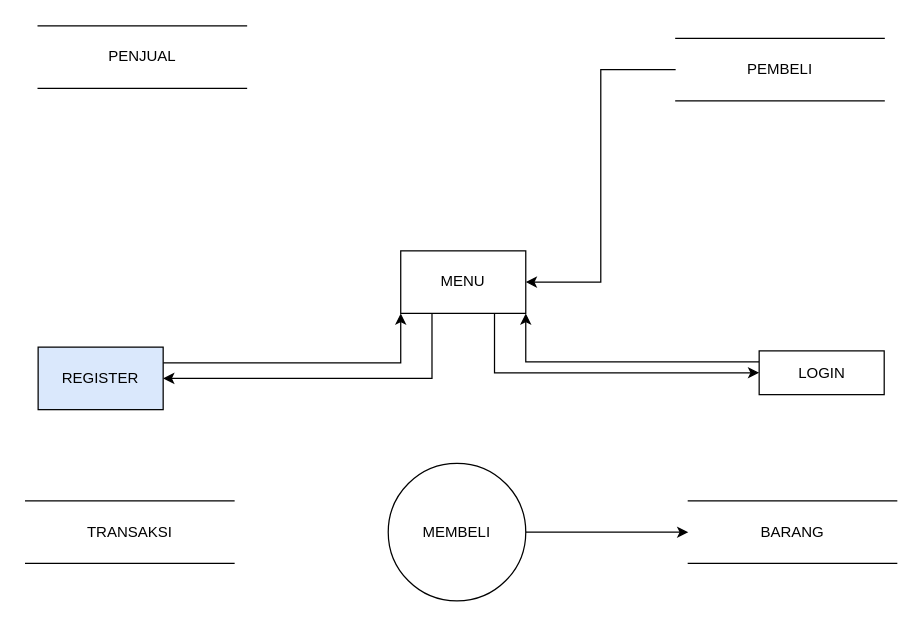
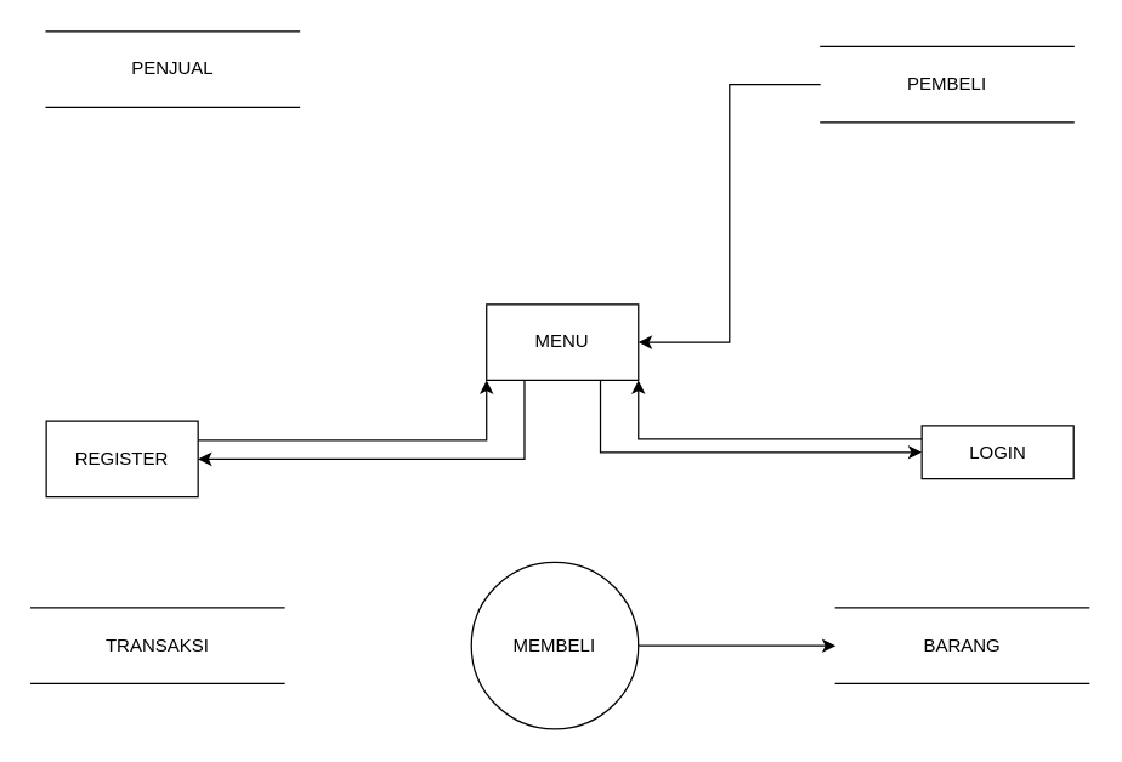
  <mxCell id="0" />
  <mxCell id="1" parent="0" />
  <mxCell id="2" value="PENJUAL" style="html=1;dashed=0;whiteSpace=wrap;shape=partialRectangle;right=0;left=0;" vertex="1" parent="1"><mxGeometry x="30" y="20" width="166.67" height="50" as="geometry" /></mxCell>
  <mxCell id="3" style="edgeStyle=orthogonalEdgeStyle;rounded=0;orthogonalLoop=1;jettySize=auto;html=1;entryX=1;entryY=0.5;entryDx=0;entryDy=0;" edge="1" parent="1" source="4" target="9"><mxGeometry relative="1" as="geometry" /></mxCell>
  <mxCell id="4" value="PEMBELI" style="html=1;dashed=0;whiteSpace=wrap;shape=partialRectangle;right=0;left=0;" vertex="1" parent="1"><mxGeometry x="540" y="30" width="166.67" height="50" as="geometry" /></mxCell>
  <mxCell id="5" value="TRANSAKSI" style="html=1;dashed=0;whiteSpace=wrap;shape=partialRectangle;right=0;left=0;" vertex="1" parent="1"><mxGeometry x="20" y="400" width="166.67" height="50" as="geometry" /></mxCell>
  <mxCell id="6" value="BARANG" style="html=1;dashed=0;whiteSpace=wrap;shape=partialRectangle;right=0;left=0;" vertex="1" parent="1"><mxGeometry x="550" y="400" width="166.67" height="50" as="geometry" /></mxCell>
  <mxCell id="7" style="edgeStyle=orthogonalEdgeStyle;rounded=0;orthogonalLoop=1;jettySize=auto;html=1;exitX=0.75;exitY=1;exitDx=0;exitDy=0;entryX=0;entryY=0.5;entryDx=0;entryDy=0;" edge="1" parent="1" source="9" target="13"><mxGeometry relative="1" as="geometry" /></mxCell>
  <mxCell id="8" style="edgeStyle=orthogonalEdgeStyle;rounded=0;orthogonalLoop=1;jettySize=auto;html=1;exitX=0.25;exitY=1;exitDx=0;exitDy=0;entryX=1;entryY=0.5;entryDx=0;entryDy=0;" edge="1" parent="1" source="9" target="15"><mxGeometry relative="1" as="geometry" /></mxCell>
  <mxCell id="9" value="MENU" style="html=1;dashed=0;whiteSpace=wrap;" vertex="1" parent="1"><mxGeometry x="320" y="200" width="100" height="50" as="geometry" /></mxCell>
  <mxCell id="10" style="edgeStyle=orthogonalEdgeStyle;rounded=0;orthogonalLoop=1;jettySize=auto;html=1;exitX=1;exitY=0.5;exitDx=0;exitDy=0;entryX=0;entryY=0.5;entryDx=0;entryDy=0;" edge="1" parent="1" source="11" target="6"><mxGeometry relative="1" as="geometry" /></mxCell>
  <mxCell id="11" value="MEMBELI" style="shape=ellipse;html=1;dashed=0;whiteSpace=wrap;aspect=fixed;perimeter=ellipsePerimeter;" vertex="1" parent="1"><mxGeometry x="310" y="370" width="110" height="110" as="geometry" /></mxCell>
  <mxCell id="12" style="edgeStyle=orthogonalEdgeStyle;rounded=0;orthogonalLoop=1;jettySize=auto;html=1;exitX=0;exitY=0.25;exitDx=0;exitDy=0;entryX=1;entryY=1;entryDx=0;entryDy=0;" edge="1" parent="1" source="13" target="9"><mxGeometry relative="1" as="geometry" /></mxCell>
  <mxCell id="13" value="LOGIN" style="html=1;dashed=0;whiteSpace=wrap;" vertex="1" parent="1"><mxGeometry x="606.67" y="280" width="100" height="35" as="geometry" /></mxCell>
  <mxCell id="14" style="edgeStyle=orthogonalEdgeStyle;rounded=0;orthogonalLoop=1;jettySize=auto;html=1;entryX=0;entryY=1;entryDx=0;entryDy=0;exitX=1;exitY=0.25;exitDx=0;exitDy=0;" edge="1" parent="1" source="15" target="9"><mxGeometry relative="1" as="geometry" /></mxCell>
- <mxCell id="15" value="REGISTER" style="html=1;dashed=0;whiteSpace=wrap;fillColor=#dae8fc;" vertex="1" parent="1"><mxGeometry x="30" y="277" width="100" height="50" as="geometry" /></mxCell>
+ <mxCell id="15" value="REGISTER" style="html=1;dashed=0;whiteSpace=wrap;" vertex="1" parent="1"><mxGeometry x="30" y="277" width="100" height="50" as="geometry" /></mxCell>
